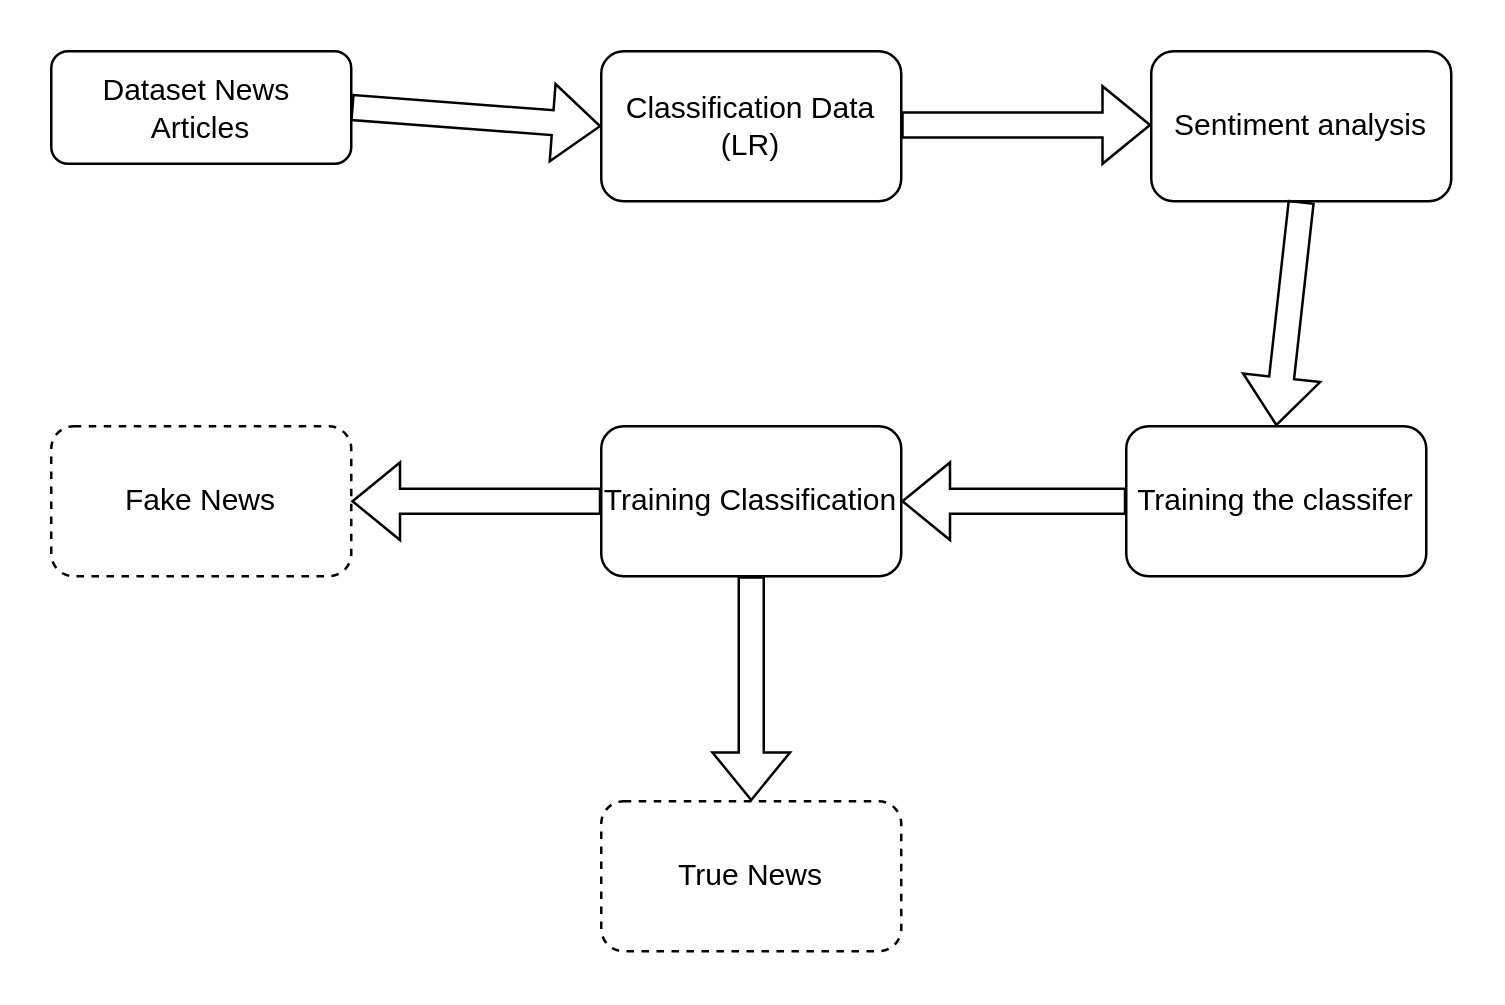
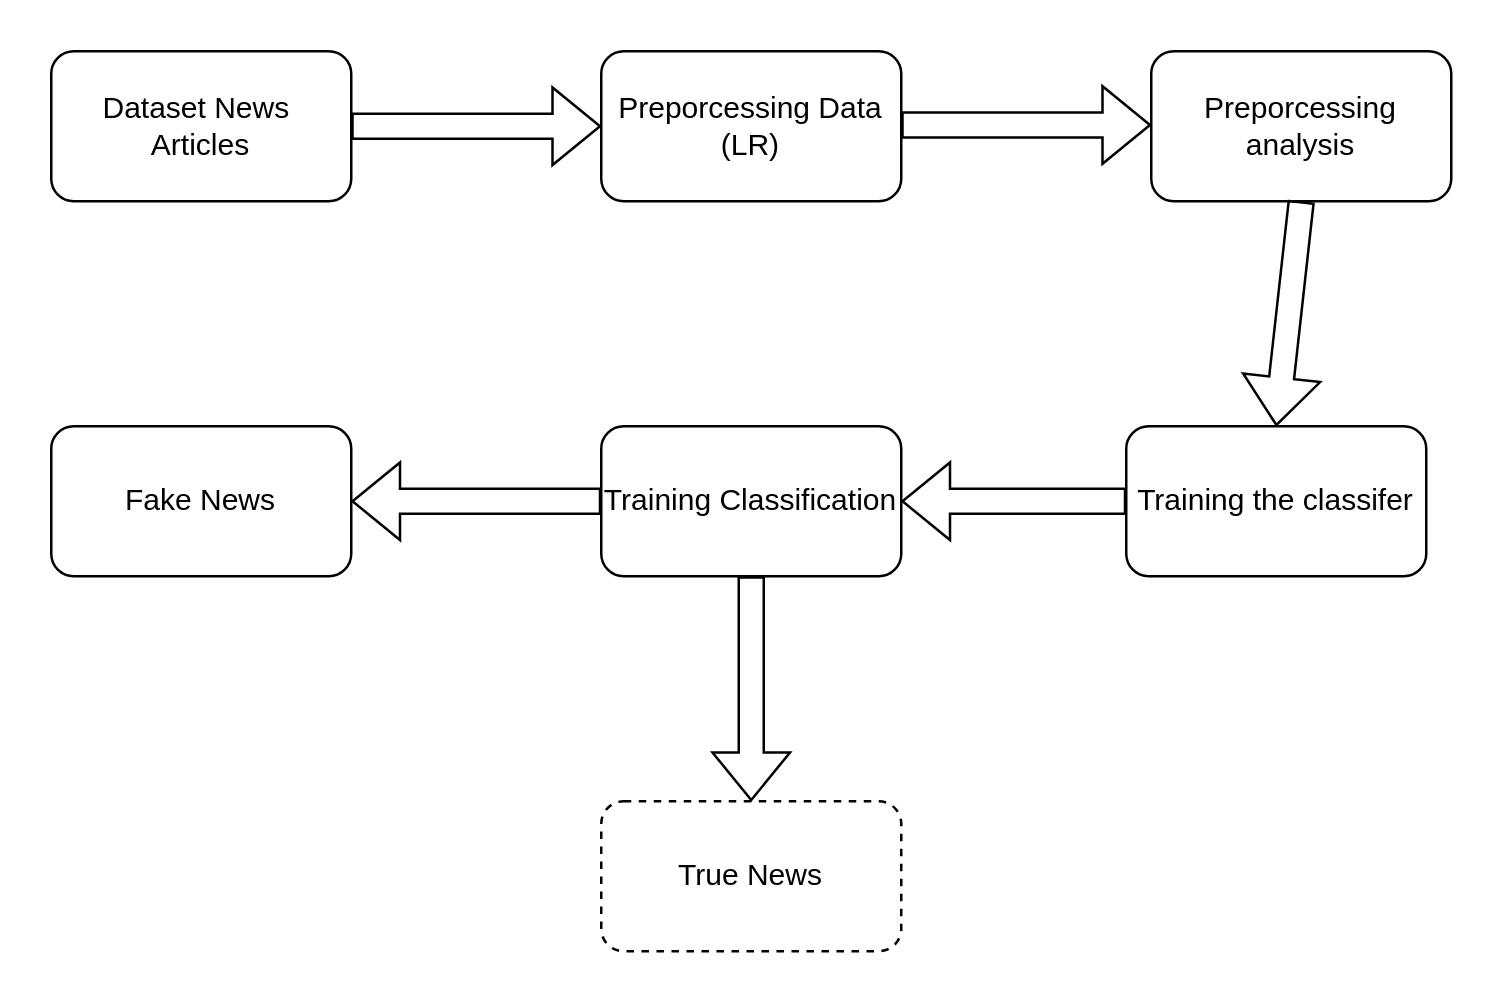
  <mxCell id="0" />
  <mxCell id="1" parent="0" />
- <mxCell id="2" value="Dataset News&amp;nbsp;&lt;div&gt;Articles&lt;/div&gt;" style="rounded=1;whiteSpace=wrap;html=1;" vertex="1" parent="1"><mxGeometry x="20" y="20" width="120" height="45" as="geometry" /></mxCell>
- <mxCell id="3" value="Classification Data&lt;div&gt;(LR)&lt;/div&gt;" style="rounded=1;whiteSpace=wrap;html=1;" vertex="1" parent="1"><mxGeometry x="240" y="20" width="120" height="60" as="geometry" /></mxCell>
- <mxCell id="4" value="Sentiment analysis" style="rounded=1;whiteSpace=wrap;html=1;" vertex="1" parent="1"><mxGeometry x="460" y="20" width="120" height="60" as="geometry" /></mxCell>
+ <mxCell id="2" value="Dataset News&amp;nbsp;&lt;div&gt;Articles&lt;/div&gt;" style="rounded=1;whiteSpace=wrap;html=1;" vertex="1" parent="1"><mxGeometry x="20" y="20" width="120" height="60" as="geometry" /></mxCell>
+ <mxCell id="3" value="Preporcessing Data&lt;div&gt;(LR)&lt;/div&gt;" style="rounded=1;whiteSpace=wrap;html=1;" vertex="1" parent="1"><mxGeometry x="240" y="20" width="120" height="60" as="geometry" /></mxCell>
+ <mxCell id="4" value="Preporcessing analysis" style="rounded=1;whiteSpace=wrap;html=1;" vertex="1" parent="1"><mxGeometry x="460" y="20" width="120" height="60" as="geometry" /></mxCell>
  <mxCell id="5" value="Training the classifer" style="rounded=1;whiteSpace=wrap;html=1;" vertex="1" parent="1"><mxGeometry x="450" y="170" width="120" height="60" as="geometry" /></mxCell>
  <mxCell id="6" value="Training Classification" style="rounded=1;whiteSpace=wrap;html=1;" vertex="1" parent="1"><mxGeometry x="240" y="170" width="120" height="60" as="geometry" /></mxCell>
- <mxCell id="7" value="Fake News" style="rounded=1;whiteSpace=wrap;html=1;dashed=1;" vertex="1" parent="1"><mxGeometry x="20" y="170" width="120" height="60" as="geometry" /></mxCell>
+ <mxCell id="7" value="Fake News" style="rounded=1;whiteSpace=wrap;html=1;" vertex="1" parent="1"><mxGeometry x="20" y="170" width="120" height="60" as="geometry" /></mxCell>
  <mxCell id="8" value="True News" style="rounded=1;whiteSpace=wrap;html=1;dashed=1;" vertex="1" parent="1"><mxGeometry x="240" y="320" width="120" height="60" as="geometry" /></mxCell>
  <mxCell id="9" value="" style="shape=flexArrow;endArrow=classic;html=1;rounded=0;exitX=1;exitY=0.5;exitDx=0;exitDy=0;" edge="1" parent="1" source="2"><mxGeometry width="50" height="50" relative="1" as="geometry"><mxPoint x="310" y="100" as="sourcePoint" /><mxPoint x="240" y="50" as="targetPoint" /></mxGeometry></mxCell>
  <mxCell id="10" value="" style="shape=flexArrow;endArrow=classic;html=1;rounded=0;exitX=1;exitY=0.5;exitDx=0;exitDy=0;" edge="1" parent="1"><mxGeometry width="50" height="50" relative="1" as="geometry"><mxPoint x="360" y="49.5" as="sourcePoint" /><mxPoint x="460" y="49.5" as="targetPoint" /></mxGeometry></mxCell>
  <mxCell id="11" value="" style="shape=flexArrow;endArrow=classic;html=1;rounded=0;exitX=0.5;exitY=1;exitDx=0;exitDy=0;entryX=0.5;entryY=0;entryDx=0;entryDy=0;" edge="1" parent="1" source="4" target="5"><mxGeometry width="50" height="50" relative="1" as="geometry"><mxPoint x="510" y="90" as="sourcePoint" /><mxPoint x="610" y="90" as="targetPoint" /></mxGeometry></mxCell>
  <mxCell id="12" value="" style="shape=flexArrow;endArrow=classic;html=1;rounded=0;exitX=0;exitY=0.5;exitDx=0;exitDy=0;entryX=1;entryY=0.5;entryDx=0;entryDy=0;" edge="1" parent="1" source="6" target="7"><mxGeometry width="50" height="50" relative="1" as="geometry"><mxPoint x="170" y="80" as="sourcePoint" /><mxPoint x="270" y="80" as="targetPoint" /></mxGeometry></mxCell>
  <mxCell id="13" value="" style="shape=flexArrow;endArrow=classic;html=1;rounded=0;" edge="1" parent="1" source="5"><mxGeometry width="50" height="50" relative="1" as="geometry"><mxPoint x="540" y="310" as="sourcePoint" /><mxPoint x="360" y="200" as="targetPoint" /></mxGeometry></mxCell>
  <mxCell id="14" value="" style="shape=flexArrow;endArrow=classic;html=1;rounded=0;exitX=0.5;exitY=1;exitDx=0;exitDy=0;entryX=0.5;entryY=0;entryDx=0;entryDy=0;" edge="1" parent="1" source="6" target="8"><mxGeometry width="50" height="50" relative="1" as="geometry"><mxPoint x="290" y="210" as="sourcePoint" /><mxPoint x="280" y="80" as="targetPoint" /></mxGeometry></mxCell>
